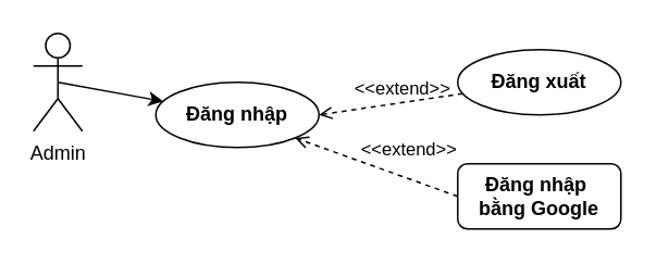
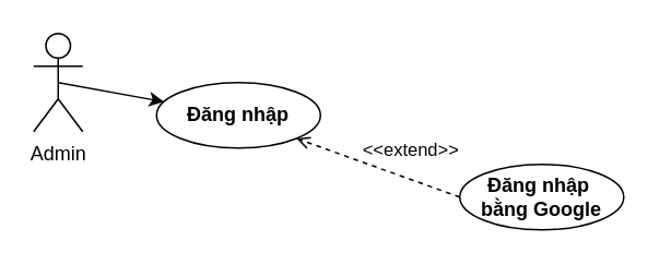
  <mxCell id="0" />
  <mxCell id="1" parent="0" />
  <mxCell id="2" value="Admin" style="shape=umlActor;verticalLabelPosition=bottom;verticalAlign=top;html=1;outlineConnect=0;" parent="1" vertex="1"><mxGeometry x="20" y="20" width="30" height="60" as="geometry" /></mxCell>
  <mxCell id="3" value="Đăng nhập" style="ellipse;whiteSpace=wrap;html=1;fontStyle=1" parent="1" vertex="1"><mxGeometry x="95" y="50" width="100" height="40" as="geometry" /></mxCell>
- <mxCell id="4" value="&lt;span style=&quot;color: rgb(0, 0, 0); font-weight: 700;&quot;&gt;Đăng xuất&lt;/span&gt;" style="ellipse;whiteSpace=wrap;html=1;" parent="1" vertex="1"><mxGeometry x="280" y="30" width="100" height="40" as="geometry" /></mxCell>
  <mxCell id="5" value="" style="endArrow=classic;html=1;exitX=0.5;exitY=0.5;exitDx=0;exitDy=0;exitPerimeter=0;" parent="1" source="2" target="3" edge="1"><mxGeometry width="50" height="50" relative="1" as="geometry"><mxPoint x="50" y="65.169" as="sourcePoint" /><mxPoint x="165.4" y="28" as="targetPoint" /></mxGeometry></mxCell>
- <mxCell id="6" value="&amp;lt;&amp;lt;extend&amp;gt;&amp;gt;" style="html=1;verticalAlign=bottom;labelBackgroundColor=none;endArrow=open;endFill=0;dashed=1;entryX=1;entryY=0.5;entryDx=0;entryDy=0;" parent="1" source="4" target="3" edge="1"><mxGeometry x="-0.143" width="160" relative="1" as="geometry"><mxPoint x="120" y="80" as="sourcePoint" /><mxPoint x="280" y="80" as="targetPoint" /><mxPoint as="offset" /></mxGeometry></mxCell>
- <mxCell id="7" value="&lt;span style=&quot;color: rgb(0, 0, 0); font-weight: 700;&quot;&gt;Đăng nhập&amp;nbsp;&lt;br&gt;bằng Google&lt;/span&gt;" style="whiteSpace=wrap;html=1;rounded=1;" vertex="1" parent="1"><mxGeometry x="280" y="100" width="100" height="40" as="geometry" /></mxCell>
+ <mxCell id="7" value="&lt;span style=&quot;color: rgb(0, 0, 0); font-weight: 700;&quot;&gt;Đăng nhập&amp;nbsp;&lt;br&gt;bằng Google&lt;/span&gt;" style="ellipse;whiteSpace=wrap;html=1;" vertex="1" parent="1"><mxGeometry x="280" y="100" width="100" height="40" as="geometry" /></mxCell>
  <mxCell id="8" value="&amp;lt;&amp;lt;extend&amp;gt;&amp;gt;" style="html=1;verticalAlign=bottom;labelBackgroundColor=none;endArrow=open;endFill=0;dashed=1;entryX=1;entryY=1;entryDx=0;entryDy=0;exitX=0;exitY=0.5;exitDx=0;exitDy=0;" edge="1" parent="1" source="7" target="3"><mxGeometry x="-0.339" y="-9" width="160" relative="1" as="geometry"><mxPoint x="290" y="80" as="sourcePoint" /><mxPoint x="205" y="80" as="targetPoint" /><mxPoint as="offset" /></mxGeometry></mxCell>
